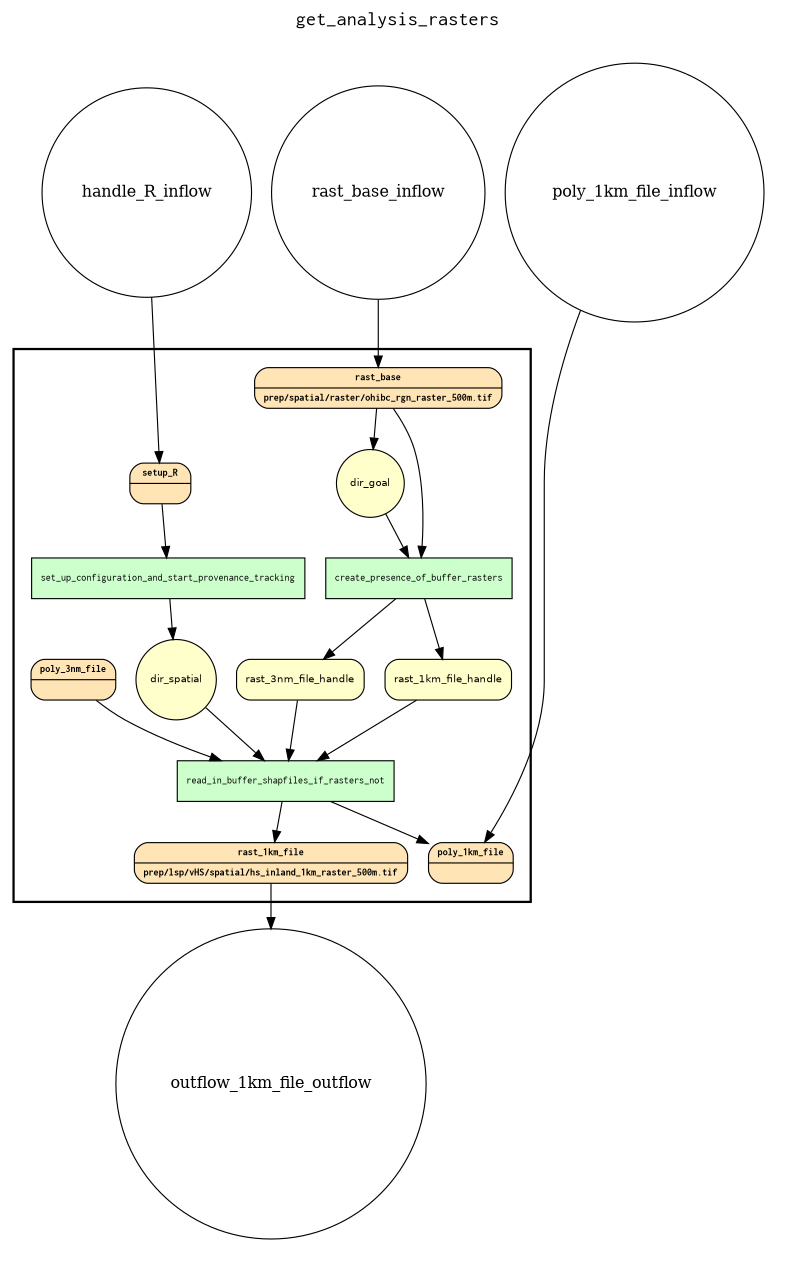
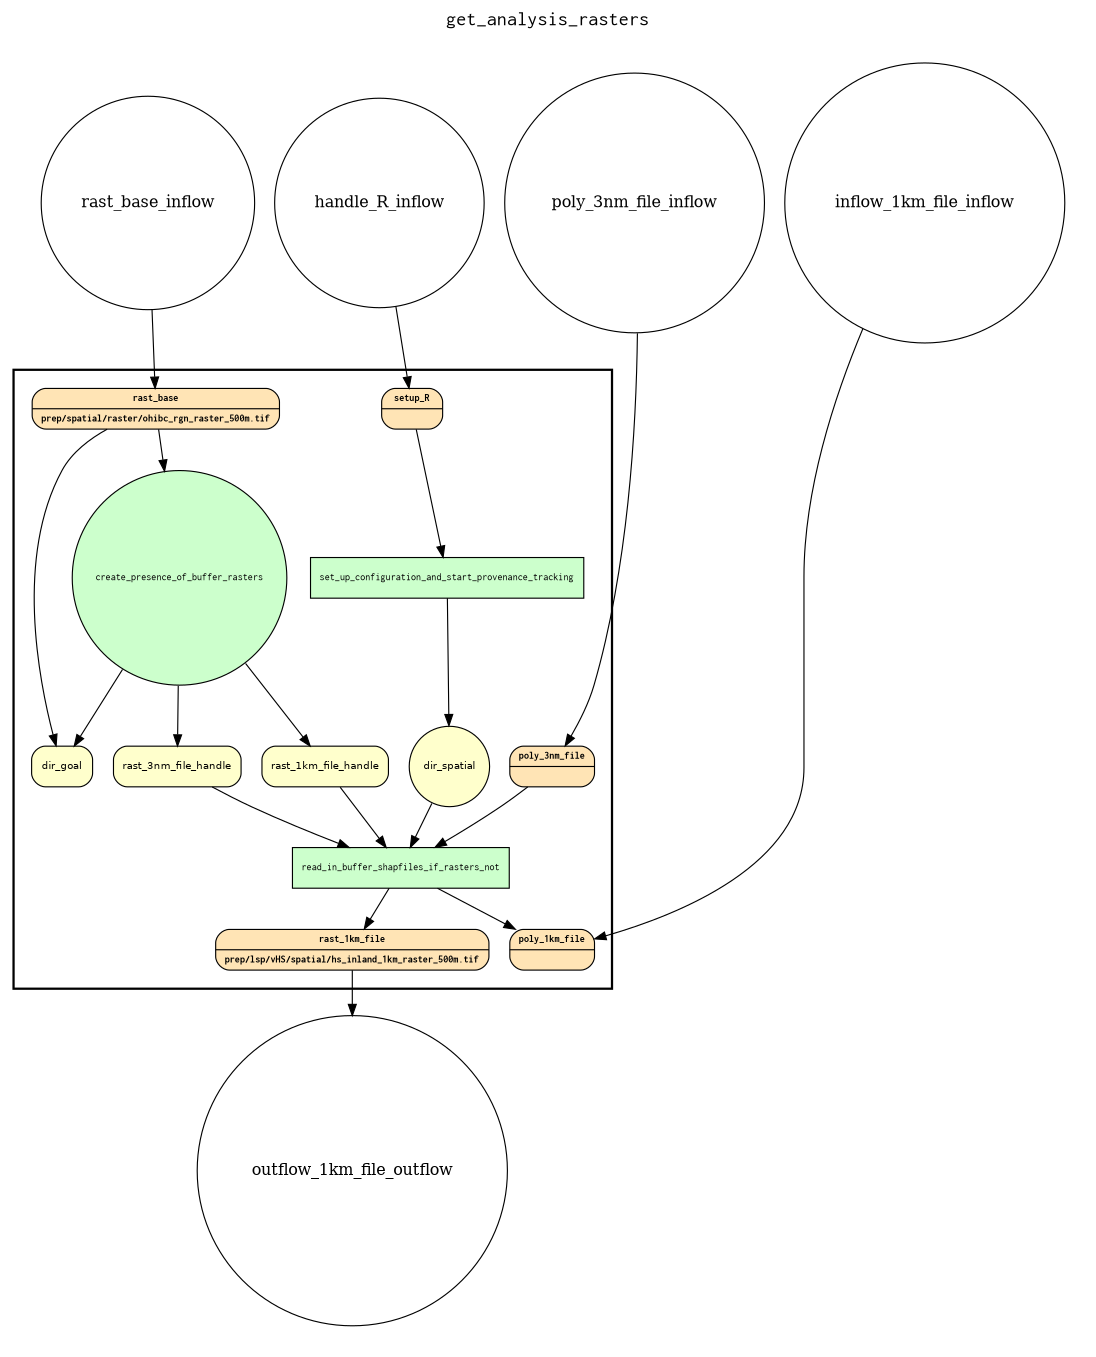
  digraph {
    fontname=Courier
    fontsize=18
    label=get_analysis_rasters
    labelloc=t
    rankdir=TB
    node [fillcolor="#FFE4B5" fontsize=9 peripheries=1 shape=box style="rounded,filled"]
-   create_presence_of_buffer_rasters [fillcolor="#CCFFCC" fontname=Courier style=filled]
+   create_presence_of_buffer_rasters [fillcolor="#CCFFCC" fontname=Courier shape=circle style=filled]
    set_up_configuration_and_start_provenance_tracking [fillcolor="#CCFFCC" fontname=Courier style=filled]
    read_in_buffer_shapfiles_if_rasters_not [fillcolor="#CCFFCC" fontname=Courier style=filled]
    dir_spatial [fillcolor="#FFFFCC" fontname=Helvetica shape=circle]
-   dir_goal [fillcolor="#FFFFCC" fontname=Helvetica shape=circle]
+   dir_goal [fillcolor="#FFFFCC" fontname=Helvetica]
    rast_3nm_file_handle [fillcolor="#FFFFCC" fontname=Helvetica]
    rast_1km_file_handle [fillcolor="#FFFFCC" fontname=Helvetica]
    n8 [fontname="Courier-Bold" label="{<f0> setup_R |<f1>}" rankdir=LR shape=record]
    n9 [fontname="Courier-Bold" label="{<f0> rast_base |<f1>prep/spatial/raster/ohibc_rgn_raster_500m.tif\l}" rankdir=LR shape=record]
    n10 [fontname="Courier-Bold" label="{<f0> poly_3nm_file |<f1>}" rankdir=LR shape=record]
    n11 [fontname="Courier-Bold" label="{<f0> poly_1km_file |<f1>}" rankdir=LR shape=record]
    n12 [fontname="Courier-Bold" label="{<f0> rast_1km_file |<f1>prep/lsp/vHS/spatial/hs_inland_1km_raster_500m.tif\l}" rankdir=LR shape=record]
    n13 [fillcolor="#FFFFFF" label=handle_R_inflow shape=circle width=0.2 fontsize="" style=""]
    rast_base_inflow [fillcolor="#FFFFFF" shape=circle width=0.2 fontsize="" style=""]
-   poly_1km_file_inflow [fillcolor="#FFFFFF" shape=circle width=0.2 fontsize="" style=""]
+   poly_3nm_file_inflow [fillcolor="#FFFFFF" shape=circle width=0.2 fontsize="" style=""]
+   poly_1km_file_inflow [fillcolor="#FFFFFF" shape=circle width=0.2 label=inflow_1km_file_inflow fontsize="" style=""]
    n17 [fillcolor="#FFFFFF" label=outflow_1km_file_outflow shape=circle width=0.2 fontsize="" style=""]
    subgraph cluster_1 {
      color=black
      label=""
      penwidth=2
      subgraph cluster_2 {
        color=white
        label=""
        penwidth=2
        create_presence_of_buffer_rasters
        set_up_configuration_and_start_provenance_tracking
        read_in_buffer_shapfiles_if_rasters_not
        dir_spatial
        dir_goal
        rast_3nm_file_handle
        rast_1km_file_handle
        n8
        n9
        n10
        n11
        n12
      }
    }
    subgraph cluster_3 {
      color=white
      label=""
      penwidth=2
      subgraph cluster_4 {
        color=white
        label=""
        penwidth=2
        n13
        rast_base_inflow
+       poly_3nm_file_inflow
        poly_1km_file_inflow
      }
    }
    subgraph cluster_5 {
      color=white
      label=""
      penwidth=2
      subgraph cluster_6 {
        color=white
        label=""
        penwidth=2
        n17
      }
    }
    create_presence_of_buffer_rasters -> rast_3nm_file_handle
    create_presence_of_buffer_rasters -> rast_1km_file_handle
    set_up_configuration_and_start_provenance_tracking -> dir_spatial
    read_in_buffer_shapfiles_if_rasters_not -> n11
    read_in_buffer_shapfiles_if_rasters_not -> n12
    dir_spatial -> read_in_buffer_shapfiles_if_rasters_not
-   dir_goal -> create_presence_of_buffer_rasters
+   create_presence_of_buffer_rasters -> dir_goal
    rast_3nm_file_handle -> read_in_buffer_shapfiles_if_rasters_not
    rast_1km_file_handle -> read_in_buffer_shapfiles_if_rasters_not
    n8 -> set_up_configuration_and_start_provenance_tracking
    n9 -> create_presence_of_buffer_rasters
    n9 -> dir_goal
    n10 -> read_in_buffer_shapfiles_if_rasters_not
    n12 -> n17
    n13 -> n8
    rast_base_inflow -> n9
+   poly_3nm_file_inflow -> n10
    poly_1km_file_inflow -> n11
  }
